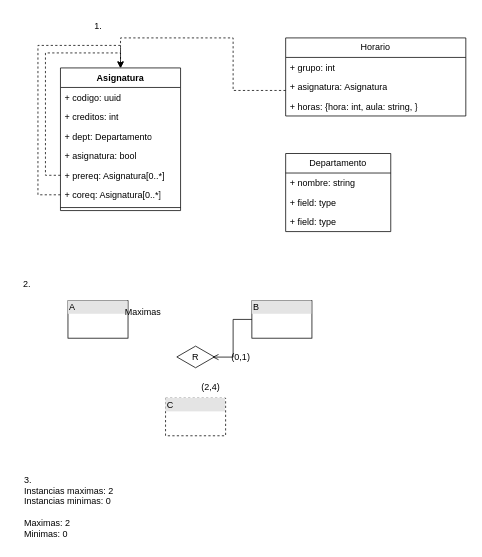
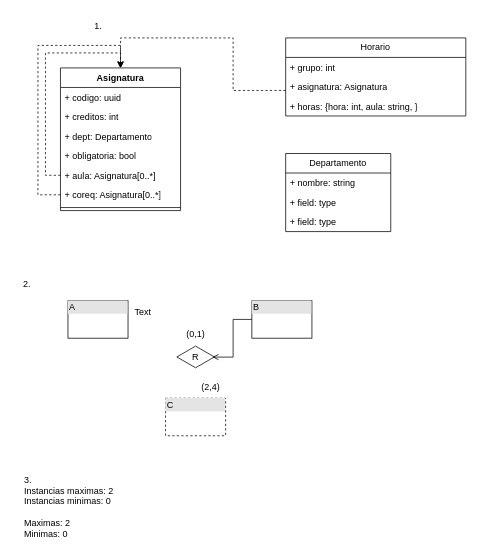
  <mxCell id="0" />
  <mxCell id="1" parent="0" />
  <mxCell id="2" value="Asignatura" style="swimlane;fontStyle=1;align=center;verticalAlign=top;childLayout=stackLayout;horizontal=1;startSize=26;horizontalStack=0;resizeParent=1;resizeParentMax=0;resizeLast=0;collapsible=1;marginBottom=0;whiteSpace=wrap;html=1;" vertex="1" parent="1"><mxGeometry x="80" y="90" width="160" height="190" as="geometry" /></mxCell>
  <mxCell id="3" value="&lt;div&gt;+ codigo: uuid&lt;/div&gt;" style="text;strokeColor=none;fillColor=none;align=left;verticalAlign=top;spacingLeft=4;spacingRight=4;overflow=hidden;rotatable=0;points=[[0,0.5],[1,0.5]];portConstraint=eastwest;whiteSpace=wrap;html=1;" vertex="1" parent="2"><mxGeometry y="26" width="160" height="26" as="geometry" /></mxCell>
  <mxCell id="4" value="+ creditos: int" style="text;strokeColor=none;fillColor=none;align=left;verticalAlign=top;spacingLeft=4;spacingRight=4;overflow=hidden;rotatable=0;points=[[0,0.5],[1,0.5]];portConstraint=eastwest;whiteSpace=wrap;html=1;" vertex="1" parent="2"><mxGeometry y="52" width="160" height="26" as="geometry" /></mxCell>
  <mxCell id="5" value="+ dept: Departamento" style="text;strokeColor=none;fillColor=none;align=left;verticalAlign=top;spacingLeft=4;spacingRight=4;overflow=hidden;rotatable=0;points=[[0,0.5],[1,0.5]];portConstraint=eastwest;whiteSpace=wrap;html=1;" vertex="1" parent="2"><mxGeometry y="78" width="160" height="26" as="geometry" /></mxCell>
- <mxCell id="6" value="+ asignatura: bool" style="text;strokeColor=none;fillColor=none;align=left;verticalAlign=top;spacingLeft=4;spacingRight=4;overflow=hidden;rotatable=0;points=[[0,0.5],[1,0.5]];portConstraint=eastwest;whiteSpace=wrap;html=1;" vertex="1" parent="2"><mxGeometry y="104" width="160" height="26" as="geometry" /></mxCell>
- <mxCell id="7" value="+ prereq: Asignatura[0..*]" style="text;strokeColor=none;fillColor=none;align=left;verticalAlign=top;spacingLeft=4;spacingRight=4;overflow=hidden;rotatable=0;points=[[0,0.5],[1,0.5]];portConstraint=eastwest;whiteSpace=wrap;html=1;" vertex="1" parent="2"><mxGeometry y="130" width="160" height="26" as="geometry" /></mxCell>
+ <mxCell id="6" value="+ obligatoria: bool" style="text;strokeColor=none;fillColor=none;align=left;verticalAlign=top;spacingLeft=4;spacingRight=4;overflow=hidden;rotatable=0;points=[[0,0.5],[1,0.5]];portConstraint=eastwest;whiteSpace=wrap;html=1;" vertex="1" parent="2"><mxGeometry y="104" width="160" height="26" as="geometry" /></mxCell>
+ <mxCell id="7" value="+ aula: Asignatura[0..*]" style="text;strokeColor=none;fillColor=none;align=left;verticalAlign=top;spacingLeft=4;spacingRight=4;overflow=hidden;rotatable=0;points=[[0,0.5],[1,0.5]];portConstraint=eastwest;whiteSpace=wrap;html=1;" vertex="1" parent="2"><mxGeometry y="130" width="160" height="26" as="geometry" /></mxCell>
  <mxCell id="8" style="edgeStyle=orthogonalEdgeStyle;rounded=0;orthogonalLoop=1;jettySize=auto;html=1;dashed=1;" edge="1" parent="2" source="9"><mxGeometry relative="1" as="geometry"><mxPoint x="80" as="targetPoint" /><Array as="points"><mxPoint x="-30" y="169" /><mxPoint x="-30" y="-30" /><mxPoint x="80" y="-30" /></Array></mxGeometry></mxCell>
  <mxCell id="9" value="+ coreq: Asignatura[0..*]" style="text;strokeColor=none;fillColor=none;align=left;verticalAlign=top;spacingLeft=4;spacingRight=4;overflow=hidden;rotatable=0;points=[[0,0.5],[1,0.5]];portConstraint=eastwest;whiteSpace=wrap;html=1;" vertex="1" parent="2"><mxGeometry y="156" width="160" height="26" as="geometry" /></mxCell>
  <mxCell id="10" value="" style="line;strokeWidth=1;fillColor=none;align=left;verticalAlign=middle;spacingTop=-1;spacingLeft=3;spacingRight=3;rotatable=0;labelPosition=right;points=[];portConstraint=eastwest;strokeColor=inherit;" vertex="1" parent="2"><mxGeometry y="182" width="160" height="8" as="geometry" /></mxCell>
  <mxCell id="11" style="edgeStyle=orthogonalEdgeStyle;rounded=0;orthogonalLoop=1;jettySize=auto;html=1;entryX=0.5;entryY=0;entryDx=0;entryDy=0;dashed=1;exitX=0;exitY=0.5;exitDx=0;exitDy=0;" edge="1" parent="2" source="7"><mxGeometry relative="1" as="geometry"><mxPoint x="80" as="targetPoint" /><mxPoint x="160" y="143" as="sourcePoint" /><Array as="points"><mxPoint x="-20" y="143" /><mxPoint x="-20" y="-20" /><mxPoint x="80" y="-20" /></Array></mxGeometry></mxCell>
  <mxCell id="12" value="Horario" style="swimlane;fontStyle=0;childLayout=stackLayout;horizontal=1;startSize=26;fillColor=none;horizontalStack=0;resizeParent=1;resizeParentMax=0;resizeLast=0;collapsible=1;marginBottom=0;whiteSpace=wrap;html=1;" vertex="1" parent="1"><mxGeometry x="380" y="50" width="240" height="104" as="geometry" /></mxCell>
  <mxCell id="13" value="+ grupo: int" style="text;strokeColor=none;fillColor=none;align=left;verticalAlign=top;spacingLeft=4;spacingRight=4;overflow=hidden;rotatable=0;points=[[0,0.5],[1,0.5]];portConstraint=eastwest;whiteSpace=wrap;html=1;" vertex="1" parent="12"><mxGeometry y="26" width="240" height="26" as="geometry" /></mxCell>
  <mxCell id="14" value="+ asignatura: Asignatura" style="text;strokeColor=none;fillColor=none;align=left;verticalAlign=top;spacingLeft=4;spacingRight=4;overflow=hidden;rotatable=0;points=[[0,0.5],[1,0.5]];portConstraint=eastwest;whiteSpace=wrap;html=1;" vertex="1" parent="12"><mxGeometry y="52" width="240" height="26" as="geometry" /></mxCell>
  <mxCell id="15" value="+ horas: {hora: int, aula: string, }" style="text;strokeColor=none;fillColor=none;align=left;verticalAlign=top;spacingLeft=4;spacingRight=4;overflow=hidden;rotatable=0;points=[[0,0.5],[1,0.5]];portConstraint=eastwest;whiteSpace=wrap;html=1;" vertex="1" parent="12"><mxGeometry y="78" width="240" height="26" as="geometry" /></mxCell>
  <mxCell id="16" style="edgeStyle=orthogonalEdgeStyle;rounded=0;orthogonalLoop=1;jettySize=auto;html=1;dashed=1;" edge="1" parent="1" source="14"><mxGeometry relative="1" as="geometry"><mxPoint x="160" y="90" as="targetPoint" /><Array as="points"><mxPoint x="310" y="120" /><mxPoint x="310" y="50" /><mxPoint x="160" y="50" /><mxPoint x="160" y="87" /></Array></mxGeometry></mxCell>
  <mxCell id="17" value="Departamento" style="swimlane;fontStyle=0;childLayout=stackLayout;horizontal=1;startSize=26;fillColor=none;horizontalStack=0;resizeParent=1;resizeParentMax=0;resizeLast=0;collapsible=1;marginBottom=0;whiteSpace=wrap;html=1;" vertex="1" parent="1"><mxGeometry x="380" y="204" width="140" height="104" as="geometry" /></mxCell>
  <mxCell id="18" value="+ nombre: string" style="text;strokeColor=none;fillColor=none;align=left;verticalAlign=top;spacingLeft=4;spacingRight=4;overflow=hidden;rotatable=0;points=[[0,0.5],[1,0.5]];portConstraint=eastwest;whiteSpace=wrap;html=1;" vertex="1" parent="17"><mxGeometry y="26" width="140" height="26" as="geometry" /></mxCell>
  <mxCell id="19" value="+ field: type" style="text;strokeColor=none;fillColor=none;align=left;verticalAlign=top;spacingLeft=4;spacingRight=4;overflow=hidden;rotatable=0;points=[[0,0.5],[1,0.5]];portConstraint=eastwest;whiteSpace=wrap;html=1;" vertex="1" parent="17"><mxGeometry y="52" width="140" height="26" as="geometry" /></mxCell>
  <mxCell id="20" value="+ field: type" style="text;strokeColor=none;fillColor=none;align=left;verticalAlign=top;spacingLeft=4;spacingRight=4;overflow=hidden;rotatable=0;points=[[0,0.5],[1,0.5]];portConstraint=eastwest;whiteSpace=wrap;html=1;" vertex="1" parent="17"><mxGeometry y="78" width="140" height="26" as="geometry" /></mxCell>
  <mxCell id="21" value="1." style="text;html=1;align=center;verticalAlign=middle;resizable=0;points=[];autosize=1;strokeColor=none;fillColor=none;" vertex="1" parent="1"><mxGeometry x="115" y="20" width="30" height="30" as="geometry" /></mxCell>
  <mxCell id="22" value="&lt;div&gt;2.&lt;/div&gt;" style="text;html=1;align=center;verticalAlign=middle;resizable=0;points=[];autosize=1;strokeColor=none;fillColor=none;" vertex="1" parent="1"><mxGeometry x="20" y="363" width="30" height="30" as="geometry" /></mxCell>
  <mxCell id="23" value="&lt;div style=&quot;box-sizing: border-box; width: 100%; background: rgb(228, 228, 228); padding: 2px;&quot;&gt;A&lt;/div&gt;&lt;table style=&quot;width:100%;font-size:1em;&quot; cellpadding=&quot;2&quot; cellspacing=&quot;0&quot;&gt;&lt;tbody&gt;&lt;tr&gt;&lt;td&gt;&lt;br&gt;&lt;/td&gt;&lt;td&gt;&lt;br&gt;&lt;/td&gt;&lt;/tr&gt;&lt;tr&gt;&lt;td&gt;&lt;br&gt;&lt;/td&gt;&lt;td&gt;&lt;br&gt;&lt;/td&gt;&lt;/tr&gt;&lt;tr&gt;&lt;td&gt;&lt;/td&gt;&lt;td&gt;&lt;br&gt;&lt;/td&gt;&lt;/tr&gt;&lt;/tbody&gt;&lt;/table&gt;" style="verticalAlign=top;align=left;overflow=fill;html=1;whiteSpace=wrap;" vertex="1" parent="1"><mxGeometry x="90" y="400" width="80" height="50" as="geometry" /></mxCell>
  <mxCell id="24" style="edgeStyle=orthogonalEdgeStyle;rounded=0;orthogonalLoop=1;jettySize=auto;html=1;exitX=0.5;exitY=1;exitDx=0;exitDy=0;" edge="1" parent="1" source="23" target="23"><mxGeometry relative="1" as="geometry" /></mxCell>
  <mxCell id="25" value="&lt;div style=&quot;box-sizing: border-box; width: 100%; background: rgb(228, 228, 228); padding: 2px;&quot;&gt;B&lt;/div&gt;&lt;table style=&quot;width:100%;font-size:1em;&quot; cellpadding=&quot;2&quot; cellspacing=&quot;0&quot;&gt;&lt;tbody&gt;&lt;tr&gt;&lt;td&gt;&lt;br&gt;&lt;/td&gt;&lt;td&gt;&lt;br&gt;&lt;/td&gt;&lt;/tr&gt;&lt;tr&gt;&lt;td&gt;&lt;br&gt;&lt;/td&gt;&lt;td&gt;&lt;br&gt;&lt;/td&gt;&lt;/tr&gt;&lt;tr&gt;&lt;td&gt;&lt;/td&gt;&lt;td&gt;&lt;br&gt;&lt;/td&gt;&lt;/tr&gt;&lt;/tbody&gt;&lt;/table&gt;" style="verticalAlign=top;align=left;overflow=fill;html=1;whiteSpace=wrap;" vertex="1" parent="1"><mxGeometry x="335" y="400" width="80" height="50" as="geometry" /></mxCell>
  <mxCell id="26" value="&lt;div style=&quot;box-sizing: border-box; width: 100%; background: rgb(228, 228, 228); padding: 2px;&quot;&gt;C&lt;/div&gt;&lt;table style=&quot;width:100%;font-size:1em;&quot; cellpadding=&quot;2&quot; cellspacing=&quot;0&quot;&gt;&lt;tbody&gt;&lt;tr&gt;&lt;td&gt;&lt;br&gt;&lt;/td&gt;&lt;td&gt;&lt;br&gt;&lt;/td&gt;&lt;/tr&gt;&lt;tr&gt;&lt;td&gt;&lt;br&gt;&lt;/td&gt;&lt;td&gt;&lt;br&gt;&lt;/td&gt;&lt;/tr&gt;&lt;tr&gt;&lt;td&gt;&lt;/td&gt;&lt;td&gt;&lt;br&gt;&lt;/td&gt;&lt;/tr&gt;&lt;/tbody&gt;&lt;/table&gt;" style="verticalAlign=top;align=left;overflow=fill;html=1;whiteSpace=wrap;dashed=1;" vertex="1" parent="1"><mxGeometry x="220" y="530" width="80" height="50" as="geometry" /></mxCell>
  <mxCell id="27" value="R" style="html=1;whiteSpace=wrap;aspect=fixed;shape=isoRectangle;" vertex="1" parent="1"><mxGeometry x="235" y="460" width="50" height="30" as="geometry" /></mxCell>
  <mxCell id="28" style="edgeStyle=orthogonalEdgeStyle;rounded=0;orthogonalLoop=1;jettySize=auto;html=1;entryX=0.949;entryY=0.506;entryDx=0;entryDy=0;entryPerimeter=0;endArrow=open;" edge="1" parent="1" source="25" target="27"><mxGeometry relative="1" as="geometry"><Array as="points"><mxPoint x="310" y="425" /><mxPoint x="310" y="475" /><mxPoint x="282" y="475" /></Array></mxGeometry></mxCell>
- <mxCell id="29" value="Maximas" style="text;html=1;align=center;verticalAlign=middle;whiteSpace=wrap;rounded=0;" vertex="1" parent="1"><mxGeometry x="160" y="400" width="60" height="30" as="geometry" /></mxCell>
+ <mxCell id="29" value="Text" style="text;html=1;align=center;verticalAlign=middle;whiteSpace=wrap;rounded=0;" vertex="1" parent="1"><mxGeometry x="160" y="400" width="60" height="30" as="geometry" /></mxCell>
  <mxCell id="30" value="(2,4)" style="text;html=1;align=center;verticalAlign=middle;resizable=0;points=[];autosize=1;strokeColor=none;fillColor=none;" vertex="1" parent="1"><mxGeometry x="255" y="500" width="50" height="30" as="geometry" /></mxCell>
  <mxCell id="31" value="&lt;div&gt;3.&lt;/div&gt;&lt;div&gt;Instancias maximas: 2&lt;/div&gt;&lt;div&gt;Instancias minimas: 0&lt;/div&gt;&lt;div&gt;&lt;br&gt;&lt;/div&gt;&lt;div&gt;Maximas: 2&lt;/div&gt;&lt;div&gt;Minimas: 0&lt;br&gt;&lt;/div&gt;" style="text;html=1;align=left;verticalAlign=middle;whiteSpace=wrap;rounded=0;" vertex="1" parent="1"><mxGeometry x="30" y="630" width="140" height="90" as="geometry" /></mxCell>
- <mxCell id="32" value="(0,1)" style="text;html=1;align=center;verticalAlign=middle;resizable=0;points=[];autosize=1;strokeColor=none;fillColor=none;" vertex="1" parent="1"><mxGeometry x="295" y="460" width="50" height="30" as="geometry" /></mxCell>
+ <mxCell id="32" value="(0,1)" style="text;html=1;align=center;verticalAlign=middle;resizable=0;points=[];autosize=1;strokeColor=none;fillColor=none;" vertex="1" parent="1"><mxGeometry x="235" y="430" width="50" height="30" as="geometry" /></mxCell>
